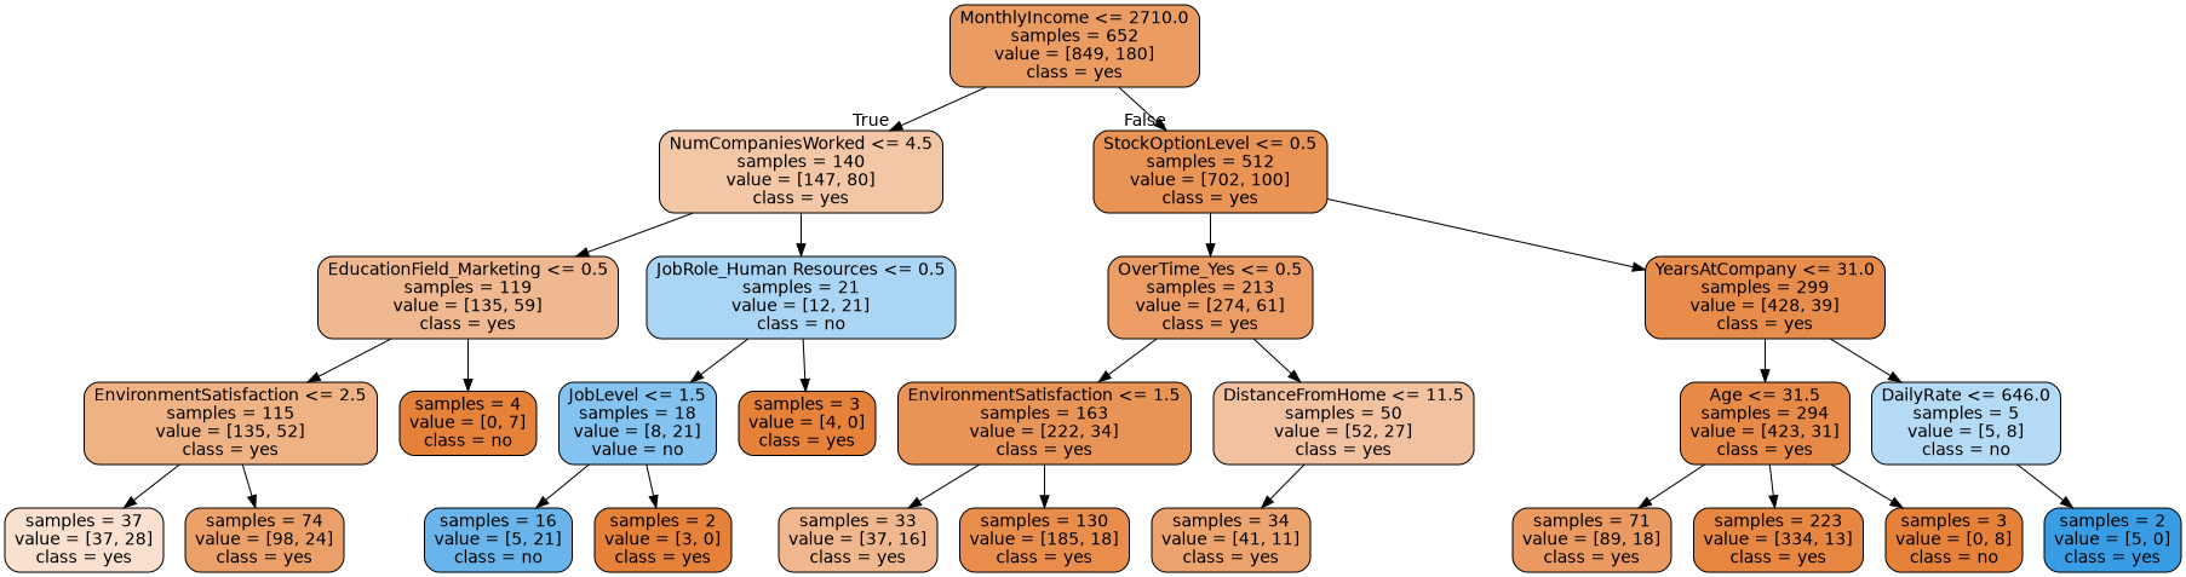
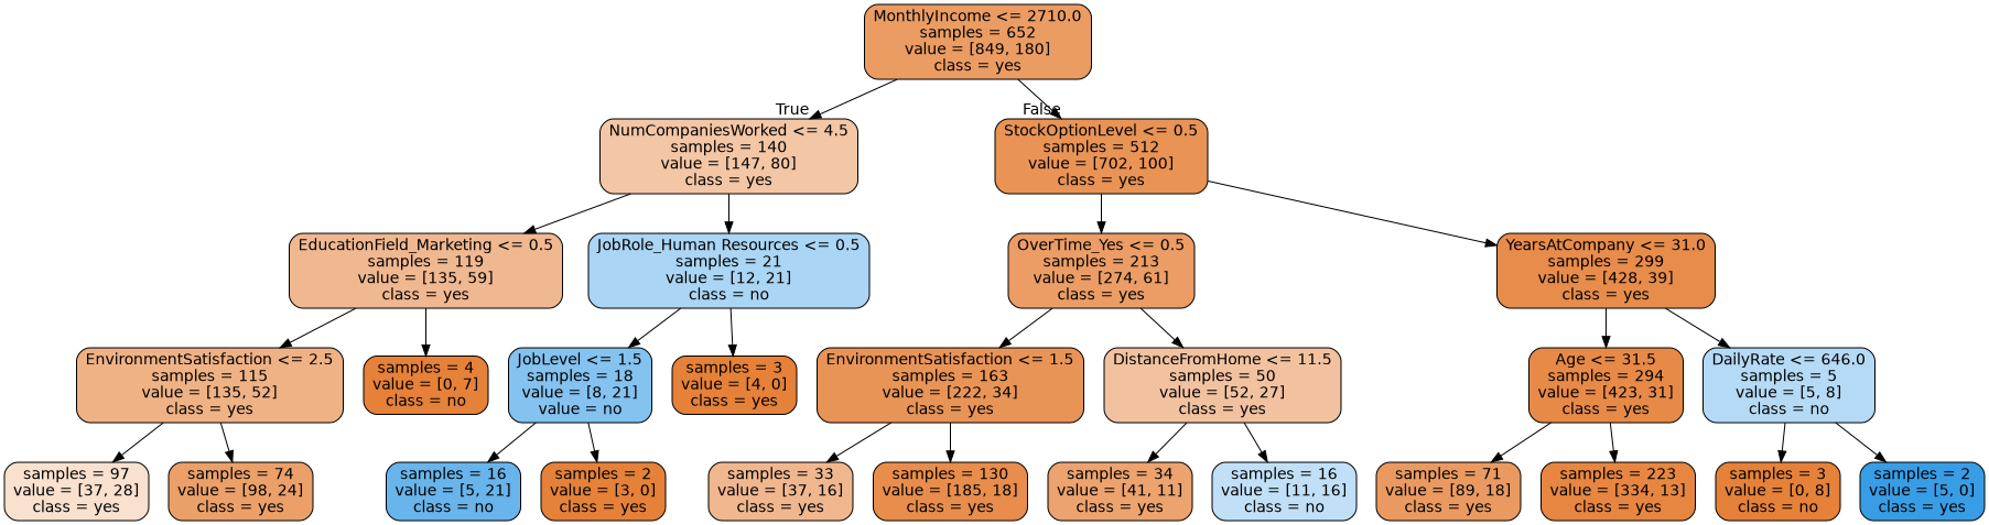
  digraph {
    node [color=black fillcolor="#e58139" fontname=helvetica shape=box style="filled, rounded"]
    edge [fontname=helvetica]
    n1 [fillcolor="#eb9c63" label="MonthlyIncome <= 2710.0\nsamples = 652\nvalue = [849, 180]\nclass = yes"]
    n2 [fillcolor="#f3c6a5" label="NumCompaniesWorked <= 4.5\nsamples = 140\nvalue = [147, 80]\nclass = yes"]
    n3 [fillcolor="#e99355" label="StockOptionLevel <= 0.5\nsamples = 512\nvalue = [702, 100]\nclass = yes"]
    n4 [fillcolor="#f0b890" label="EducationField_Marketing <= 0.5\nsamples = 119\nvalue = [135, 59]\nclass = yes"]
    n5 [fillcolor="#aad5f4" label="JobRole_Human Resources <= 0.5\nsamples = 21\nvalue = [12, 21]\nclass = no"]
    n6 [fillcolor="#eb9d65" label="OverTime_Yes <= 0.5\nsamples = 213\nvalue = [274, 61]\nclass = yes"]
    n7 [fillcolor="#e78c4b" label="YearsAtCompany <= 31.0\nsamples = 299\nvalue = [428, 39]\nclass = yes"]
    n8 [fillcolor="#efb285" label="EnvironmentSatisfaction <= 2.5\nsamples = 115\nvalue = [135, 52]\nclass = yes"]
    n9 [label="samples = 4\nvalue = [0, 7]\nclass = no"]
    n10 [fillcolor="#84c2ef" label="JobLevel <= 1.5\nsamples = 18\nvalue = [8, 21]\nvalue = no"]
    n11 [label="samples = 3\nvalue = [4, 0]\nclass = yes"]
-   n12 [fillcolor="#f9e0cf" label="samples = 37\nvalue = [37, 28]\nclass = yes"]
+   n12 [fillcolor="#f9e0cf" label="samples = 97\nvalue = [37, 28]\nclass = yes"]
    n13 [fillcolor="#eba069" label="samples = 74\nvalue = [98, 24]\nclass = yes"]
    n14 [fillcolor="#68b4eb" label="samples = 16\nvalue = [5, 21]\nclass = no"]
    n15 [label="samples = 2\nvalue = [3, 0]\nclass = yes"]
    n16 [fillcolor="#e99457" label="EnvironmentSatisfaction <= 1.5\nsamples = 163\nvalue = [222, 34]\nclass = yes"]
    n17 [fillcolor="#f2c2a0" label="DistanceFromHome <= 11.5\nsamples = 50\nvalue = [52, 27]\nclass = yes"]
    n18 [fillcolor="#e78a48" label="Age <= 31.5\nsamples = 294\nvalue = [423, 31]\nclass = yes"]
    n19 [fillcolor="#b5daf5" label="DailyRate <= 646.0\nsamples = 5\nvalue = [5, 8]\nclass = no"]
    n20 [fillcolor="#f0b78f" label="samples = 33\nvalue = [37, 16]\nclass = yes"]
    n21 [fillcolor="#e88d4c" label="samples = 130\nvalue = [185, 18]\nclass = yes"]
    n22 [fillcolor="#eca36e" label="samples = 34\nvalue = [41, 11]\nclass = yes"]
+   n23 [fillcolor="#c1e0f7" label="samples = 16\nvalue = [11, 16]\nclass = no"]
    n24 [fillcolor="#ea9a61" label="samples = 71\nvalue = [89, 18]\nclass = yes"]
    n25 [fillcolor="#e68641" label="samples = 223\nvalue = [334, 13]\nclass = yes"]
    n26 [label="samples = 3\nvalue = [0, 8]\nclass = no"]
    n27 [fillcolor="#399de5" label="samples = 2\nvalue = [5, 0]\nclass = yes"]
    n1 -> n2 [headlabel=True labelangle=45 labeldistance=2.5]
    n1 -> n3 [headlabel=False labelangle=-45 labeldistance=2.5]
    n2 -> n4
    n2 -> n5
    n3 -> n6
    n3 -> n7
    n4 -> n8
    n4 -> n9
    n5 -> n10
    n5 -> n11
    n6 -> n16
    n6 -> n17
    n7 -> n18
    n7 -> n19
    n8 -> n12
    n8 -> n13
    n10 -> n14
    n10 -> n15
    n16 -> n20
    n16 -> n21
    n17 -> n22
+   n17 -> n23
    n18 -> n24
    n18 -> n25
-   n18 -> n26
+   n19 -> n26
    n19 -> n27
  }
